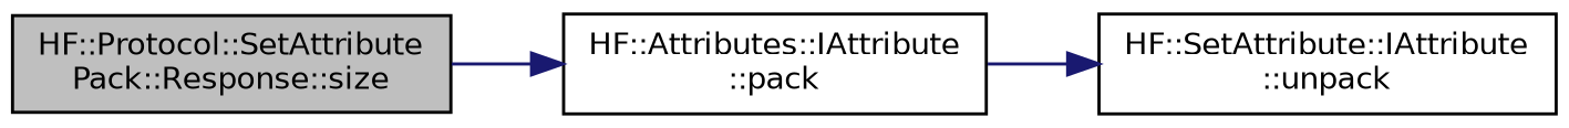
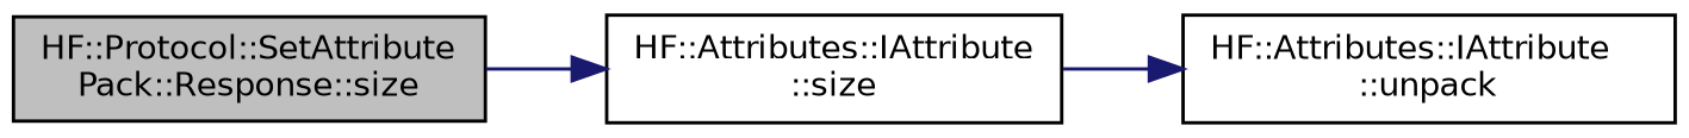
  digraph {
    rankdir=LR
    node [color=black fillcolor=white fontname=Helvetica fontsize=10 shape=record style=filled]
    edge [color=midnightblue fontname=Helvetica fontsize=10 labelfontname=Helvetica labelfontsize=10 style=solid]
    n1 [fillcolor=grey75 fontcolor=black height=0.2 label="HF::Protocol::SetAttribute\lPack::Response::size" width=0.4]
-   n2 [height=0.2 label="HF::Attributes::IAttribute\l::pack" width=0.4]
-   n3 [height=0.2 label="HF::SetAttribute::IAttribute\l::unpack" width=0.4]
+   n2 [height=0.2 label="HF::Attributes::IAttribute\l::size" width=0.4]
+   n3 [height=0.2 label="HF::Attributes::IAttribute\l::unpack" width=0.4]
    n1 -> n2
    n2 -> n3
  }
